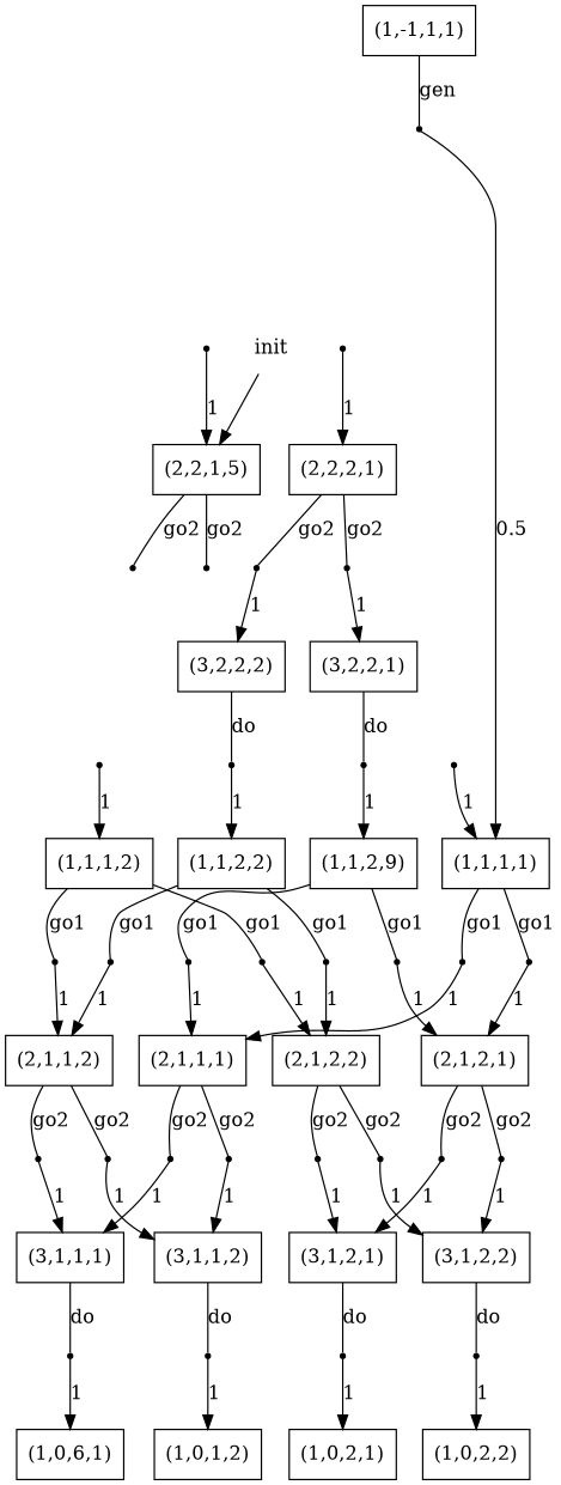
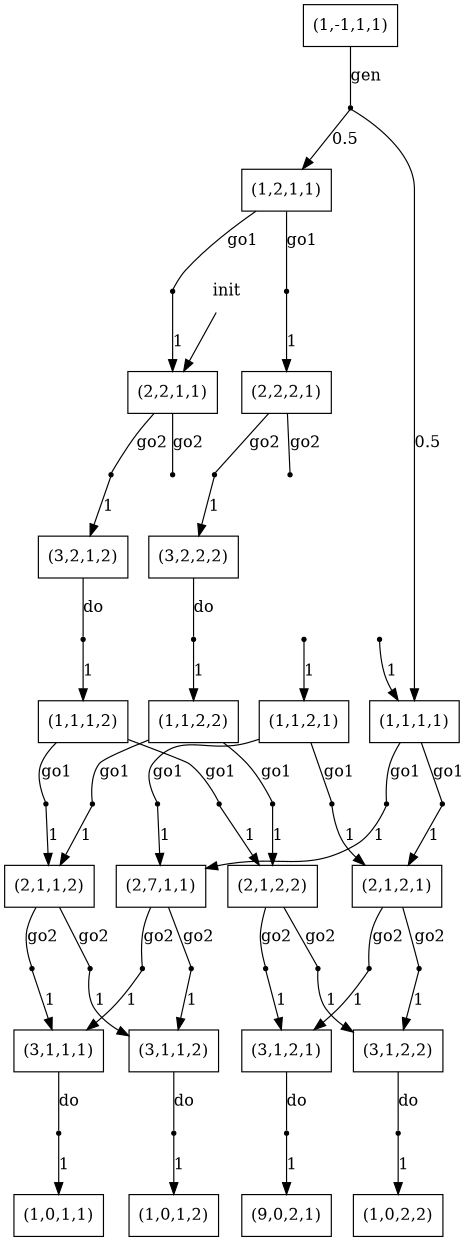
  digraph {
    node [shape=point]
    init [shape=none]
-   n2 [label="(2,2,1,5)" shape=rectangle]
+   n2 [label="(2,2,1,1)" shape=rectangle]
    n3 [label="(1,-1,1,1)" shape=rectangle]
    n0_0
    n5 [label="(1,1,1,1)" shape=rectangle]
+   n6 [label="(1,2,1,1)" shape=rectangle]
    n5_0
    n5_1
    n9_0
    n9_1
-   n11 [label="(2,1,1,1)" shape=rectangle]
+   n11 [label="(2,7,1,1)" shape=rectangle]
    n12 [label="(2,1,2,1)" shape=rectangle]
    n13 [label="(2,2,2,1)" shape=rectangle]
    n10_0
    n10_1
    n16 [label="(3,1,1,1)" shape=rectangle]
    n17 [label="(3,1,1,2)" shape=rectangle]
    n12_0
    n12_1
    n20 [label="(3,1,2,1)" shape=rectangle]
    n21 [label="(3,1,2,2)" shape=rectangle]
    n22 [label="(1,1,1,2)" shape=rectangle]
    n6_0
    n6_1
    n25 [label="(2,1,1,2)" shape=rectangle]
    n26 [label="(2,1,2,2)" shape=rectangle]
    n11_0
    n11_1
    n13_0
    n13_1
-   n31 [label="(1,1,2,9)" shape=rectangle]
+   n31 [label="(1,1,2,1)" shape=rectangle]
    n7_0
    n7_1
    n34 [label="(1,1,2,2)" shape=rectangle]
    n8_0
    n8_1
    n14_0
    n14_1
+   n39 [label="(3,2,1,2)" shape=rectangle]
    n15_0
    n15_1
-   n42 [label="(3,2,2,1)" shape=rectangle]
    n43 [label="(3,2,2,2)" shape=rectangle]
    n16_0
-   n45 [label="(1,0,6,1)" shape=rectangle]
+   n45 [label="(1,0,1,1)" shape=rectangle]
    n17_0
    n47 [label="(1,0,1,2)" shape=rectangle]
    n18_0
-   n49 [label="(1,0,2,1)" shape=rectangle]
+   n49 [label="(9,0,2,1)" shape=rectangle]
    n19_0
    n51 [label="(1,0,2,2)" shape=rectangle]
    n20_0
    n21_0
    n22_0
    n23_0
    init -> n2
    n2 -> n14_0 [arrowhead=none label=go2]
    n2 -> n14_1 [arrowhead=none label=go2]
    n3 -> n0_0 [arrowhead=none label=gen]
    n0_0 -> n5 [label=0.5]
+   n0_0 -> n6 [label=0.5]
    n5 -> n5_0 [arrowhead=none label=go1]
    n5 -> n5_1 [arrowhead=none label=go1]
+   n6 -> n9_0 [arrowhead=none label=go1]
+   n6 -> n9_1 [arrowhead=none label=go1]
    n5_0 -> n11 [label=1]
    n5_1 -> n12 [label=1]
    n9_0 -> n2 [label=1]
    n9_1 -> n13 [label=1]
    n11 -> n10_0 [arrowhead=none label=go2]
    n11 -> n10_1 [arrowhead=none label=go2]
    n12 -> n12_0 [arrowhead=none label=go2]
    n12 -> n12_1 [arrowhead=none label=go2]
    n13 -> n15_0 [arrowhead=none label=go2]
    n13 -> n15_1 [arrowhead=none label=go2]
    n10_0 -> n16 [label=1]
    n10_1 -> n17 [label=1]
    n16 -> n16_0 [arrowhead=none label=do]
    n17 -> n17_0 [arrowhead=none label=do]
    n12_0 -> n20 [label=1]
    n12_1 -> n21 [label=1]
    n20 -> n18_0 [arrowhead=none label=do]
    n21 -> n19_0 [arrowhead=none label=do]
    n22 -> n6_0 [arrowhead=none label=go1]
    n22 -> n6_1 [arrowhead=none label=go1]
    n6_0 -> n25 [label=1]
    n6_1 -> n26 [label=1]
    n25 -> n11_0 [arrowhead=none label=go2]
    n25 -> n11_1 [arrowhead=none label=go2]
    n26 -> n13_0 [arrowhead=none label=go2]
    n26 -> n13_1 [arrowhead=none label=go2]
    n11_0 -> n16 [label=1]
    n11_1 -> n17 [label=1]
    n13_0 -> n20 [label=1]
    n13_1 -> n21 [label=1]
    n31 -> n7_0 [arrowhead=none label=go1]
    n31 -> n7_1 [arrowhead=none label=go1]
    n7_0 -> n11 [label=1]
    n7_1 -> n12 [label=1]
    n34 -> n8_0 [arrowhead=none label=go1]
    n34 -> n8_1 [arrowhead=none label=go1]
    n8_0 -> n25 [label=1]
    n8_1 -> n26 [label=1]
-   n15_0 -> n42 [label=1]
+   n14_1 -> n39 [label=1]
+   n39 -> n21_0 [arrowhead=none label=do]
    n15_1 -> n43 [label=1]
-   n42 -> n22_0 [arrowhead=none label=do]
    n43 -> n23_0 [arrowhead=none label=do]
    n16_0 -> n45 [label=1]
    n17_0 -> n47 [label=1]
    n18_0 -> n49 [label=1]
    n19_0 -> n51 [label=1]
    n20_0 -> n5 [label=1]
    n21_0 -> n22 [label=1]
    n22_0 -> n31 [label=1]
    n23_0 -> n34 [label=1]
  }
